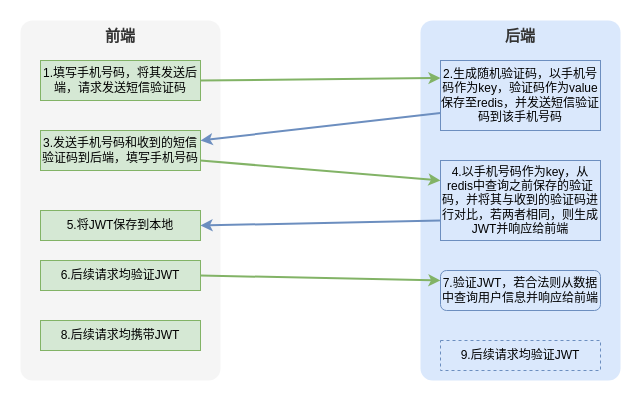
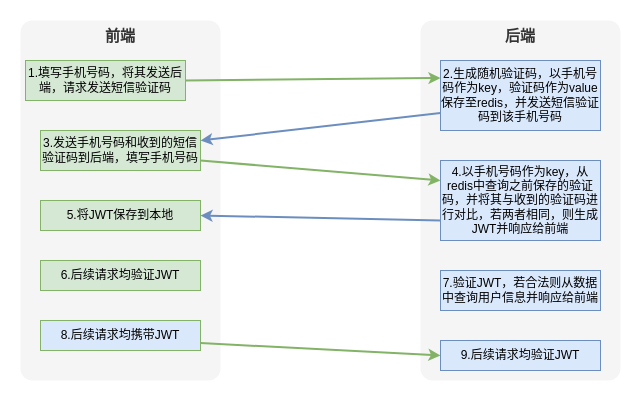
  <mxCell id="0" />
  <mxCell id="1" parent="0" />
  <mxCell id="2" value="前端" style="rounded=1;whiteSpace=wrap;html=1;arcSize=6;verticalAlign=top;fontSize=15;fillColor=#f5f5f5;fontColor=#333333;strokeColor=none;fontStyle=1" parent="1" vertex="1"><mxGeometry x="20" y="20" width="200" height="360" as="geometry" /></mxCell>
- <mxCell id="3" value="后端" style="rounded=1;whiteSpace=wrap;html=1;arcSize=6;verticalAlign=top;fontSize=15;fillColor=#dae8fc;fontColor=#333333;strokeColor=none;fontStyle=1;" parent="1" vertex="1"><mxGeometry x="420" y="20" width="200" height="360" as="geometry" /></mxCell>
- <mxCell id="4" value="1.填写手机号码，将其发送后端，请求发送短信验证码" style="rounded=0;whiteSpace=wrap;html=1;fillColor=#d5e8d4;strokeColor=#82b366;" parent="1" vertex="1"><mxGeometry x="40" y="60" width="160" height="40" as="geometry" /></mxCell>
+ <mxCell id="3" value="后端" style="rounded=1;whiteSpace=wrap;html=1;arcSize=6;verticalAlign=top;fontSize=15;fillColor=#f5f5f5;fontColor=#333333;strokeColor=none;fontStyle=1" parent="1" vertex="1"><mxGeometry x="420" y="20" width="200" height="360" as="geometry" /></mxCell>
+ <mxCell id="4" value="1.填写手机号码，将其发送后端，请求发送短信验证码" style="rounded=0;whiteSpace=wrap;html=1;fillColor=#d5e8d4;strokeColor=#82b366;" parent="1" vertex="1"><mxGeometry x="25" y="60" width="160" height="40" as="geometry" /></mxCell>
  <mxCell id="5" value="2.生成随机验证码，以手机号码作为key，验证码作为value保存至redis，并发送短信验证码到该手机号码" style="rounded=0;whiteSpace=wrap;html=1;glass=0;shadow=0;fillColor=#dae8fc;strokeColor=#6c8ebf;" parent="1" vertex="1"><mxGeometry x="440" y="60" width="160" height="70" as="geometry" /></mxCell>
  <mxCell id="6" value="3.发送手机号码和收到的短信验证码到后端，填写手机号码" style="rounded=0;whiteSpace=wrap;html=1;fillColor=#d5e8d4;strokeColor=#82b366;" parent="1" vertex="1"><mxGeometry x="40" y="130" width="160" height="40" as="geometry" /></mxCell>
  <mxCell id="7" value="4.以手机号码作为key，从redis中查询之前保存的验证码，并将其与收到的验证码进行对比，若两者相同，则生成JWT并响应给前端" style="rounded=0;whiteSpace=wrap;html=1;fillColor=#dae8fc;strokeColor=#6c8ebf;" parent="1" vertex="1"><mxGeometry x="440" y="160" width="160" height="80" as="geometry" /></mxCell>
- <mxCell id="8" value="5.将JWT保存到本地" style="rounded=0;whiteSpace=wrap;html=1;fillColor=#d5e8d4;strokeColor=#82b366;" parent="1" vertex="1"><mxGeometry x="40" y="210" width="160" height="30" as="geometry" /></mxCell>
+ <mxCell id="8" value="5.将JWT保存到本地" style="rounded=0;whiteSpace=wrap;html=1;fillColor=#d5e8d4;strokeColor=#82b366;" parent="1" vertex="1"><mxGeometry x="40" y="200" width="160" height="30" as="geometry" /></mxCell>
  <mxCell id="9" value="6.后续请求均验证JWT" style="rounded=0;whiteSpace=wrap;html=1;fillColor=#d5e8d4;strokeColor=#82b366;" parent="1" vertex="1"><mxGeometry x="40" y="260" width="160" height="30" as="geometry" /></mxCell>
- <mxCell id="10" value="7.验证JWT，若合法则从数据中查询用户信息并响应给前端" style="whiteSpace=wrap;html=1;fillColor=#dae8fc;strokeColor=#6c8ebf;rounded=1;" parent="1" vertex="1"><mxGeometry x="440" y="270" width="160" height="40" as="geometry" /></mxCell>
- <mxCell id="11" value="8.后续请求均携带JWT" style="rounded=0;whiteSpace=wrap;html=1;fillColor=#d5e8d4;strokeColor=#82b366;" parent="1" vertex="1"><mxGeometry x="40" y="320" width="160" height="30" as="geometry" /></mxCell>
- <mxCell id="12" value="9.后续请求均验证JWT" style="rounded=0;whiteSpace=wrap;html=1;fillColor=#dae8fc;strokeColor=#6c8ebf;dashed=1;" parent="1" vertex="1"><mxGeometry x="440" y="340" width="160" height="30" as="geometry" /></mxCell>
+ <mxCell id="10" value="7.验证JWT，若合法则从数据中查询用户信息并响应给前端" style="rounded=0;whiteSpace=wrap;html=1;fillColor=#dae8fc;strokeColor=#6c8ebf;" parent="1" vertex="1"><mxGeometry x="440" y="270" width="160" height="40" as="geometry" /></mxCell>
+ <mxCell id="11" value="8.后续请求均携带JWT" style="rounded=0;whiteSpace=wrap;html=1;fillColor=#dae8fc;strokeColor=#82b366;" parent="1" vertex="1"><mxGeometry x="40" y="320" width="160" height="30" as="geometry" /></mxCell>
+ <mxCell id="12" value="9.后续请求均验证JWT" style="rounded=0;whiteSpace=wrap;html=1;fillColor=#dae8fc;strokeColor=#6c8ebf;" parent="1" vertex="1"><mxGeometry x="440" y="340" width="160" height="30" as="geometry" /></mxCell>
  <mxCell id="13" value="" style="endArrow=classic;html=1;rounded=0;entryX=0;entryY=0.25;entryDx=0;entryDy=0;exitX=1;exitY=0.5;exitDx=0;exitDy=0;fillColor=#d5e8d4;strokeColor=#82b366;strokeWidth=2;" edge="1" parent="1" source="4" target="5"><mxGeometry width="50" height="50" relative="1" as="geometry"><mxPoint x="290" y="240" as="sourcePoint" /><mxPoint x="340" y="190" as="targetPoint" /></mxGeometry></mxCell>
  <mxCell id="14" value="" style="endArrow=classic;html=1;rounded=0;entryX=1;entryY=0.25;entryDx=0;entryDy=0;exitX=0;exitY=0.75;exitDx=0;exitDy=0;fillColor=#dae8fc;strokeColor=#6c8ebf;strokeWidth=2;" edge="1" parent="1" source="5" target="6"><mxGeometry width="50" height="50" relative="1" as="geometry"><mxPoint x="210" y="90" as="sourcePoint" /><mxPoint x="450" y="88" as="targetPoint" /></mxGeometry></mxCell>
  <mxCell id="15" value="" style="endArrow=classic;html=1;rounded=0;entryX=0;entryY=0.25;entryDx=0;entryDy=0;exitX=1;exitY=0.75;exitDx=0;exitDy=0;fillColor=#d5e8d4;strokeColor=#82b366;strokeWidth=2;" edge="1" parent="1" source="6" target="7"><mxGeometry width="50" height="50" relative="1" as="geometry"><mxPoint x="490" y="240" as="sourcePoint" /><mxPoint x="250" y="267" as="targetPoint" /></mxGeometry></mxCell>
  <mxCell id="16" value="" style="endArrow=classic;html=1;rounded=0;entryX=1;entryY=0.5;entryDx=0;entryDy=0;exitX=0;exitY=0.75;exitDx=0;exitDy=0;fillColor=#dae8fc;strokeColor=#6c8ebf;strokeWidth=2;" edge="1" parent="1" source="7" target="8"><mxGeometry width="50" height="50" relative="1" as="geometry"><mxPoint x="450" y="123" as="sourcePoint" /><mxPoint x="210" y="150" as="targetPoint" /></mxGeometry></mxCell>
- <mxCell id="17" value="" style="endArrow=classic;html=1;rounded=0;exitX=1;exitY=0.5;exitDx=0;exitDy=0;entryX=0;entryY=0.25;entryDx=0;entryDy=0;fillColor=#d5e8d4;strokeColor=#82b366;strokeWidth=2;" edge="1" parent="1" source="9" target="10"><mxGeometry width="50" height="50" relative="1" as="geometry"><mxPoint x="450" y="230" as="sourcePoint" /><mxPoint x="340" y="310" as="targetPoint" /></mxGeometry></mxCell>
+ <mxCell id="18" value="" style="endArrow=classic;html=1;rounded=0;exitX=1;exitY=0.75;exitDx=0;exitDy=0;entryX=0;entryY=0.5;entryDx=0;entryDy=0;fillColor=#d5e8d4;strokeColor=#82b366;strokeWidth=2;" edge="1" parent="1" source="11" target="12"><mxGeometry width="50" height="50" relative="1" as="geometry"><mxPoint x="210" y="285" as="sourcePoint" /><mxPoint x="450" y="290" as="targetPoint" /></mxGeometry></mxCell>
